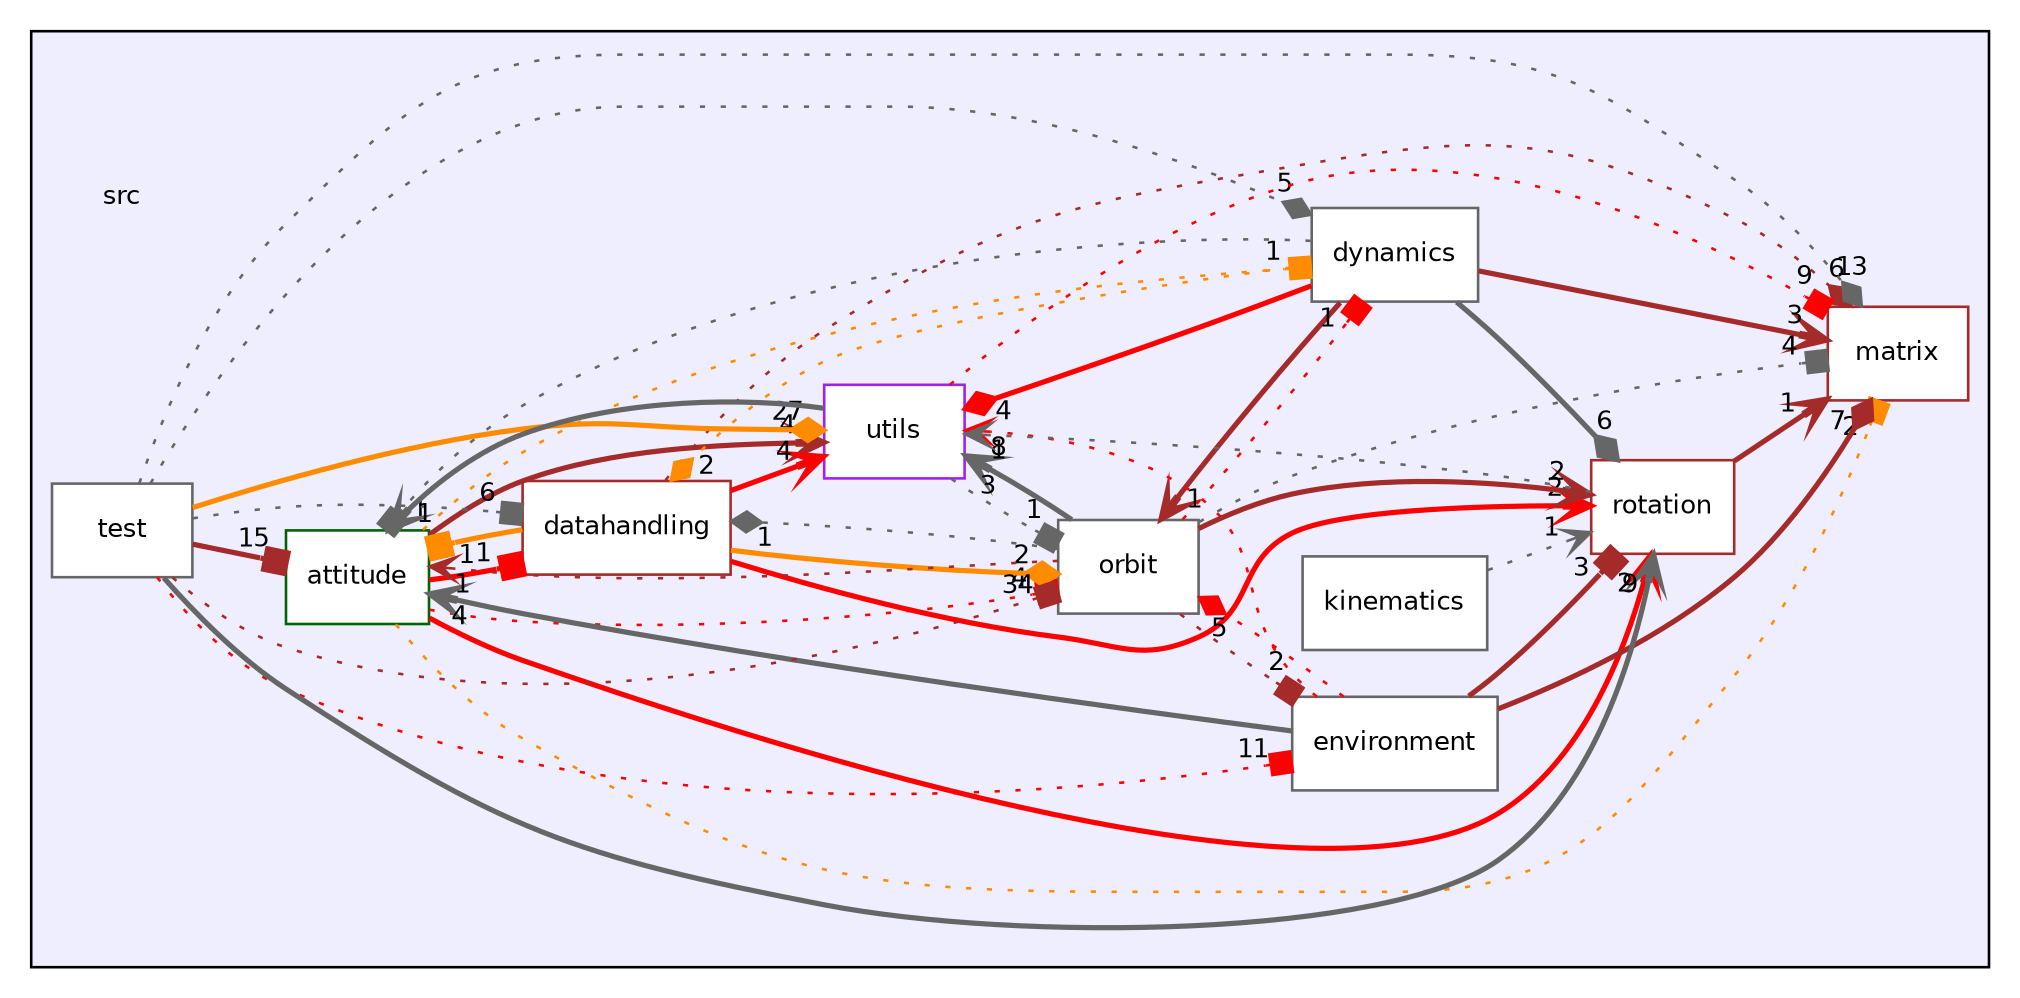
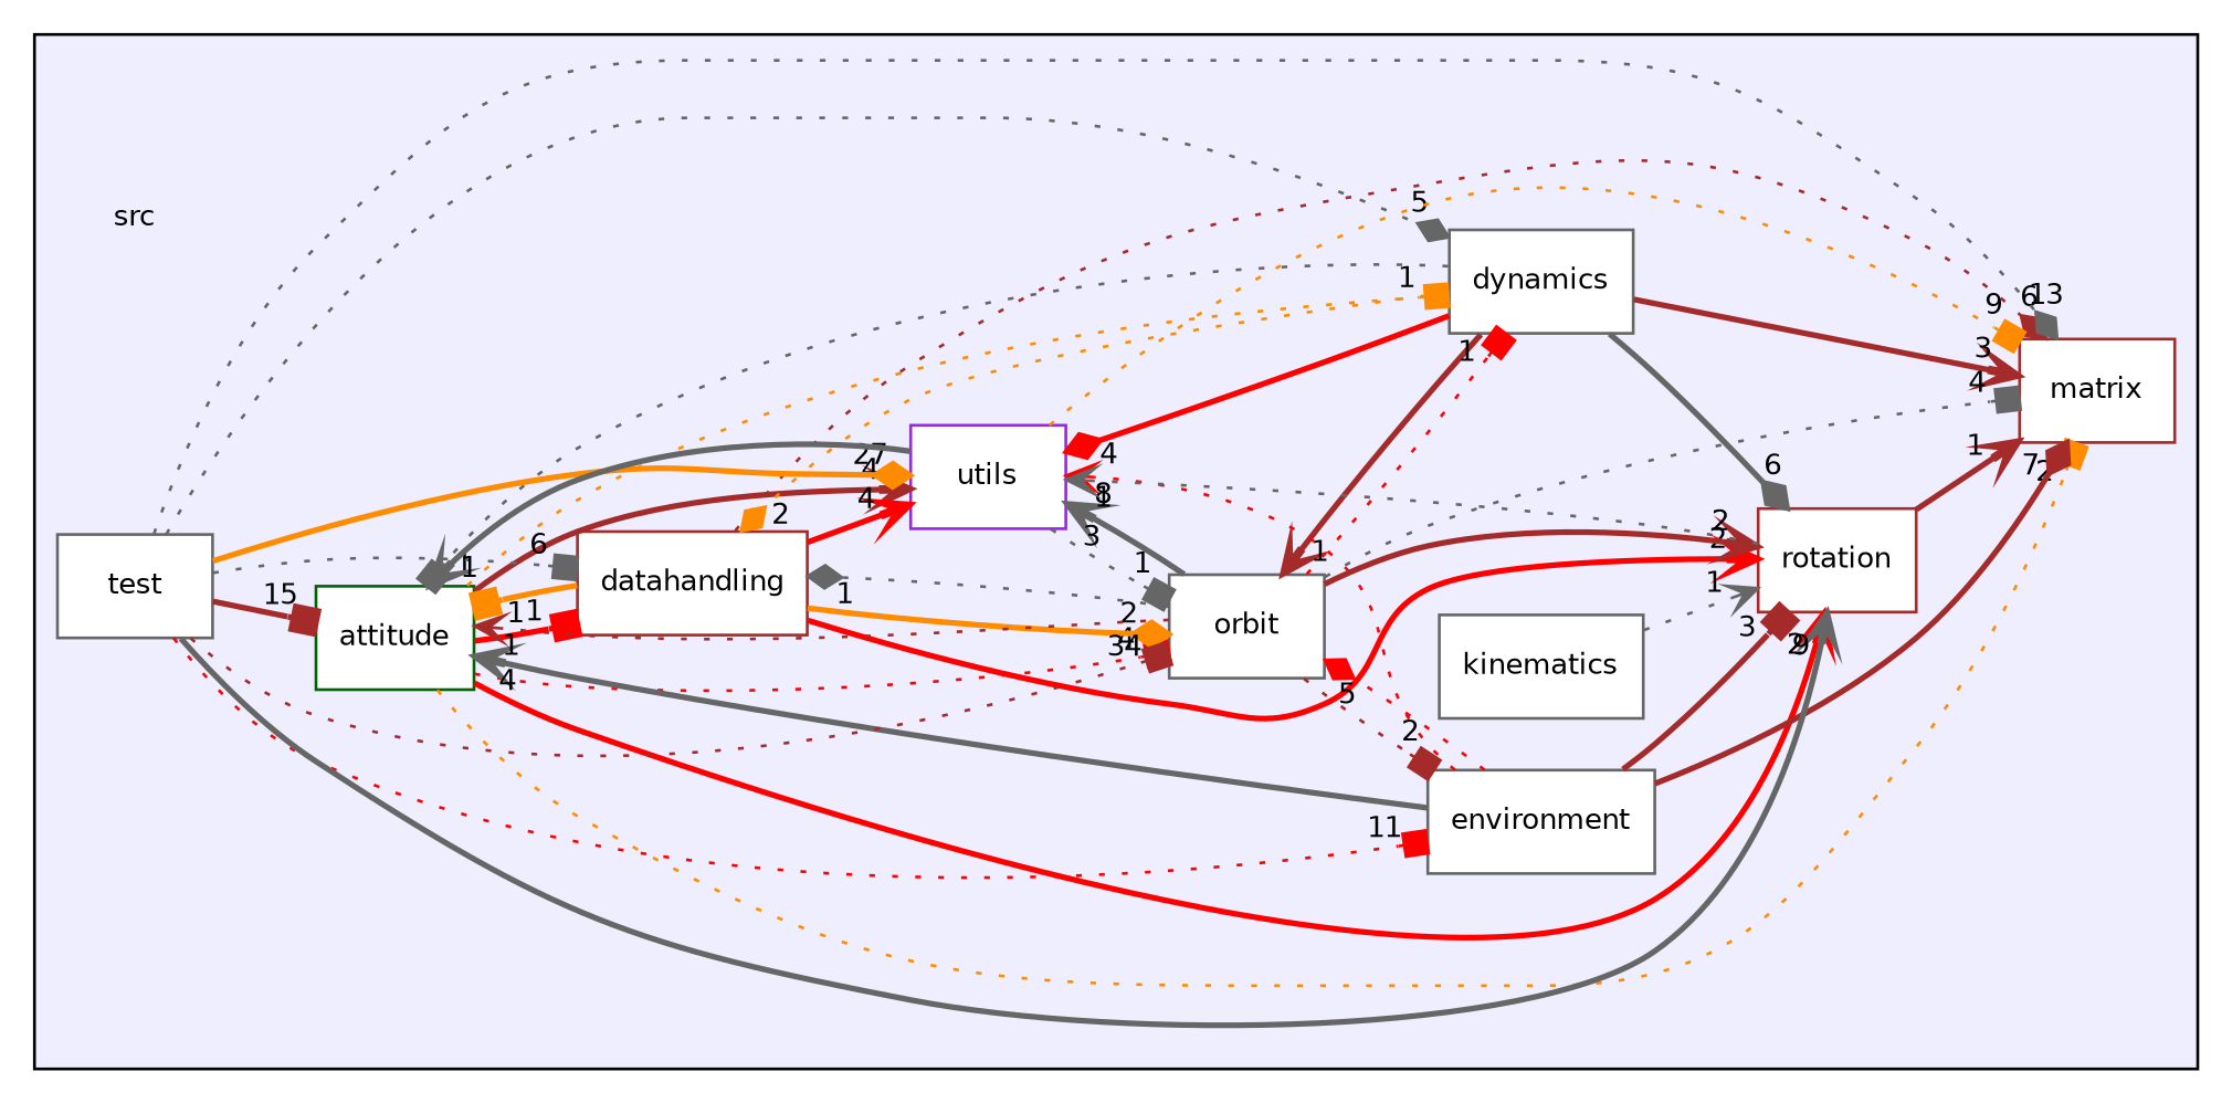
  digraph {
    compound=true
    rankdir=LR
    node [color=gray40 fontname=Helvetica fontsize=10 shape=box fillcolor=white style=filled]
    edge [arrowhead=box color=gray40 headlabel=1 labeldistance=1.5 labelfontname=Helvetica labelfontsize=10 style=dotted]
    n1 [color=brown label=src shape=plaintext fillcolor="" style=""]
    n2 [color=darkgreen label=attitude]
    n3 [color=brown label=datahandling]
    n4 [label=dynamics]
    n5 [label=environment]
    n6 [label=kinematics]
    n7 [color=brown label=matrix]
    n8 [label=orbit]
    n9 [color=brown label=rotation]
    n10 [label=test]
    n11 [color=purple label=utils]
    subgraph cluster_1 {
      bgcolor="#eeeeff"
      pencolor=black
      n1
      n2
      n3
      n4
      n5
      n6
      n7
      n8
      n9
      n10
      n11
    }
    n2 -> n3 [color=red style=bold]
    n2 -> n4 [color=darkorange]
    n2 -> n7 [color=darkorange headlabel=2]
    n2 -> n8 [color=red headlabel=4]
    n2 -> n9 [arrowhead=vee color=red headlabel=2 style=bold]
    n2 -> n11 [arrowhead=vee color=brown headlabel=4 style=bold]
    n3 -> n2 [color=darkorange style=bold]
    n3 -> n7 [arrowhead=diamond color=brown headlabel=6]
    n3 -> n8 [arrowhead=diamond color=darkorange headlabel=2 style=bold]
    n3 -> n9 [arrowhead=vee color=red headlabel=2 style=bold]
    n3 -> n11 [arrowhead=vee color=red headlabel=4 style=bold]
    n4 -> n2
    n4 -> n3 [arrowhead=diamond color=darkorange headlabel=2]
    n4 -> n7 [arrowhead=vee color=brown headlabel=3 style=bold]
    n4 -> n8 [arrowhead=vee color=brown style=bold]
    n4 -> n9 [arrowhead=diamond headlabel=6 style=bold]
    n4 -> n11 [arrowhead=diamond color=red headlabel=4 style=bold]
    n5 -> n2 [arrowhead=vee headlabel=4 style=bold]
    n5 -> n7 [arrowhead=diamond color=brown headlabel=7 style=bold]
    n5 -> n8 [arrowhead=diamond color=red headlabel=5]
    n5 -> n9 [color=brown headlabel=3 style=bold]
    n5 -> n11 [arrowhead=vee color=red headlabel=8]
    n6 -> n9 [arrowhead=vee]
    n8 -> n2 [arrowhead=vee color=brown]
    n8 -> n3 [arrowhead=diamond]
    n8 -> n4 [color=red]
    n8 -> n5 [color=brown headlabel=2]
    n8 -> n7 [headlabel=4]
    n8 -> n9 [arrowhead=vee color=brown headlabel=2 style=bold]
    n8 -> n11 [arrowhead=vee headlabel=3 style=bold]
    n9 -> n7 [arrowhead=vee color=brown style=bold]
    n9 -> n11 [arrowhead=vee]
    n10 -> n2 [color=brown headlabel=15 style=bold]
    n10 -> n3 [headlabel=6]
    n10 -> n4 [arrowhead=diamond headlabel=5]
    n10 -> n5 [color=red headlabel=11]
    n10 -> n7 [arrowhead=diamond headlabel=13]
    n10 -> n8 [color=brown headlabel=34]
    n10 -> n9 [arrowhead=vee headlabel=9 style=bold]
    n10 -> n11 [arrowhead=diamond color=darkorange headlabel=27 style=bold]
    n11 -> n2 [arrowhead=vee style=bold]
-   n11 -> n7 [color=red headlabel=9]
+   n11 -> n7 [color=darkorange headlabel=9]
    n11 -> n8
  }
